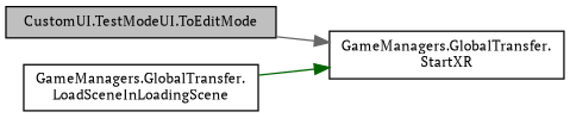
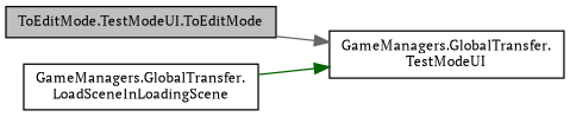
  digraph {
    fontname="PT Serif"
    rankdir=LR
    node [color=black fillcolor=white fontname="PT Serif" fontsize=10 shape=record style=filled]
    edge [fontname="PT Serif" fontsize=10 labelfontname=Helvetica labelfontsize=10 style=solid]
-   n1 [fillcolor=grey75 fontcolor=black height=0.2 label="CustomUI.TestModeUI.ToEditMode" width=0.4]
-   n2 [height=0.2 label="GameManagers.GlobalTransfer.\lStartXR" width=0.4]
+   n1 [fillcolor=grey75 fontcolor=black height=0.2 label="ToEditMode.TestModeUI.ToEditMode" width=0.4]
+   n2 [height=0.2 label="GameManagers.GlobalTransfer.\lTestModeUI" width=0.4]
    n3 [height=0.2 label="GameManagers.GlobalTransfer.\lLoadSceneInLoadingScene" width=0.4]
    n1 -> n2 [color=gray40]
    n3 -> n2 [color=darkgreen]
  }
